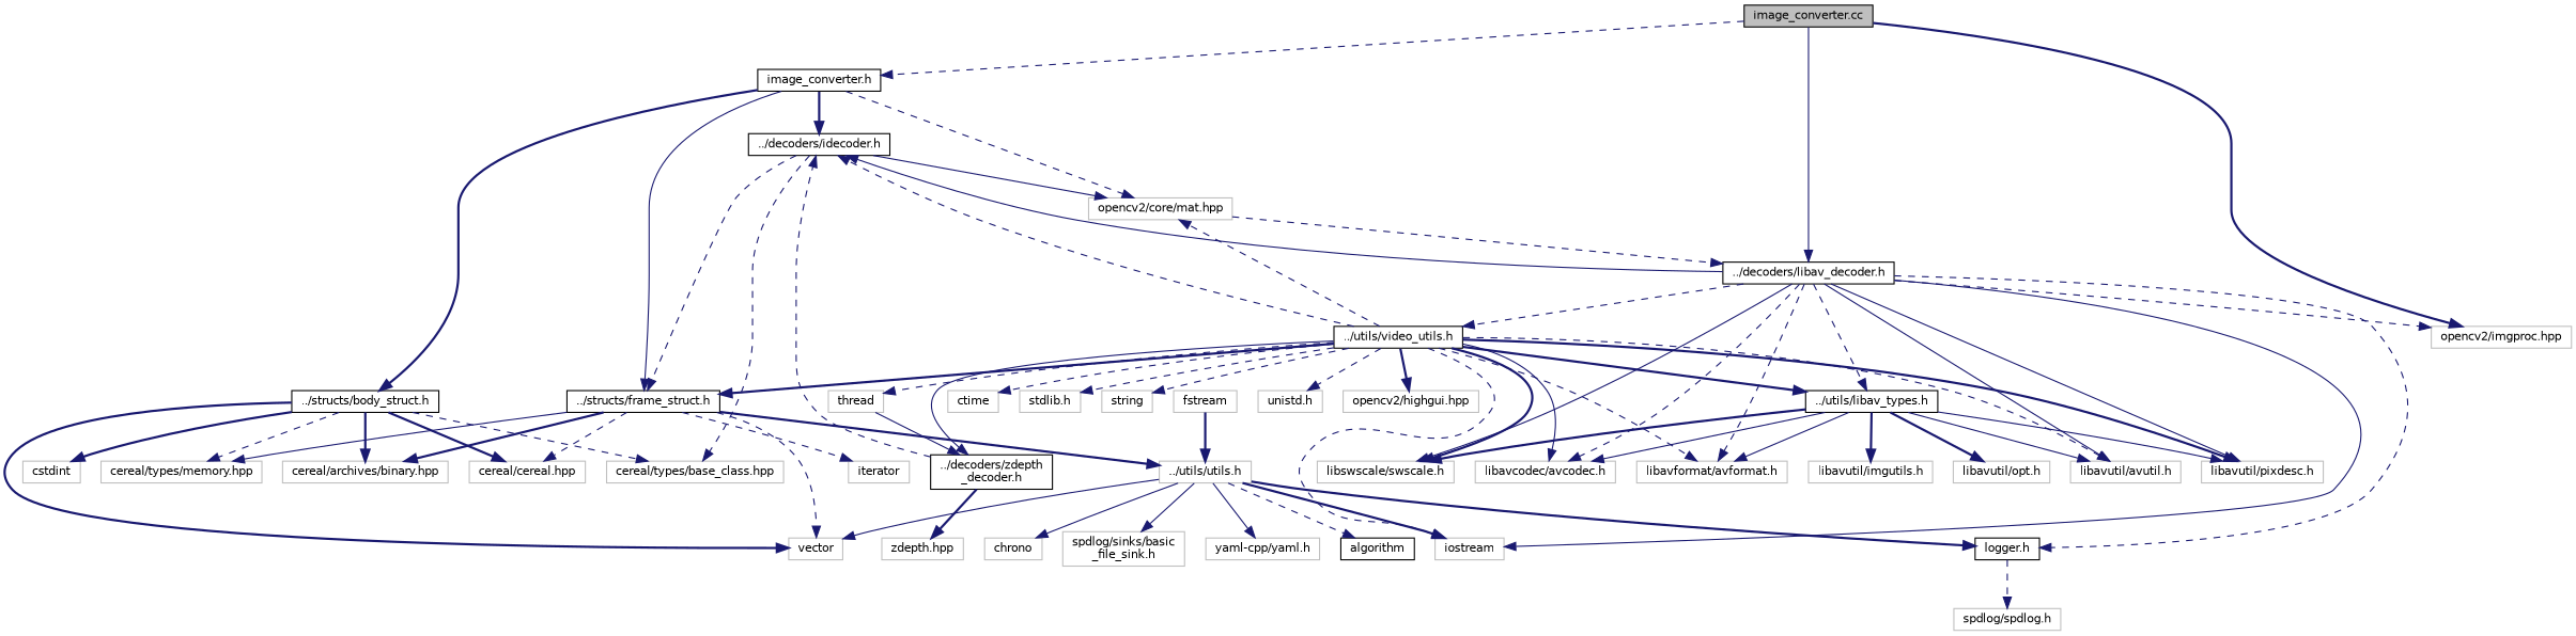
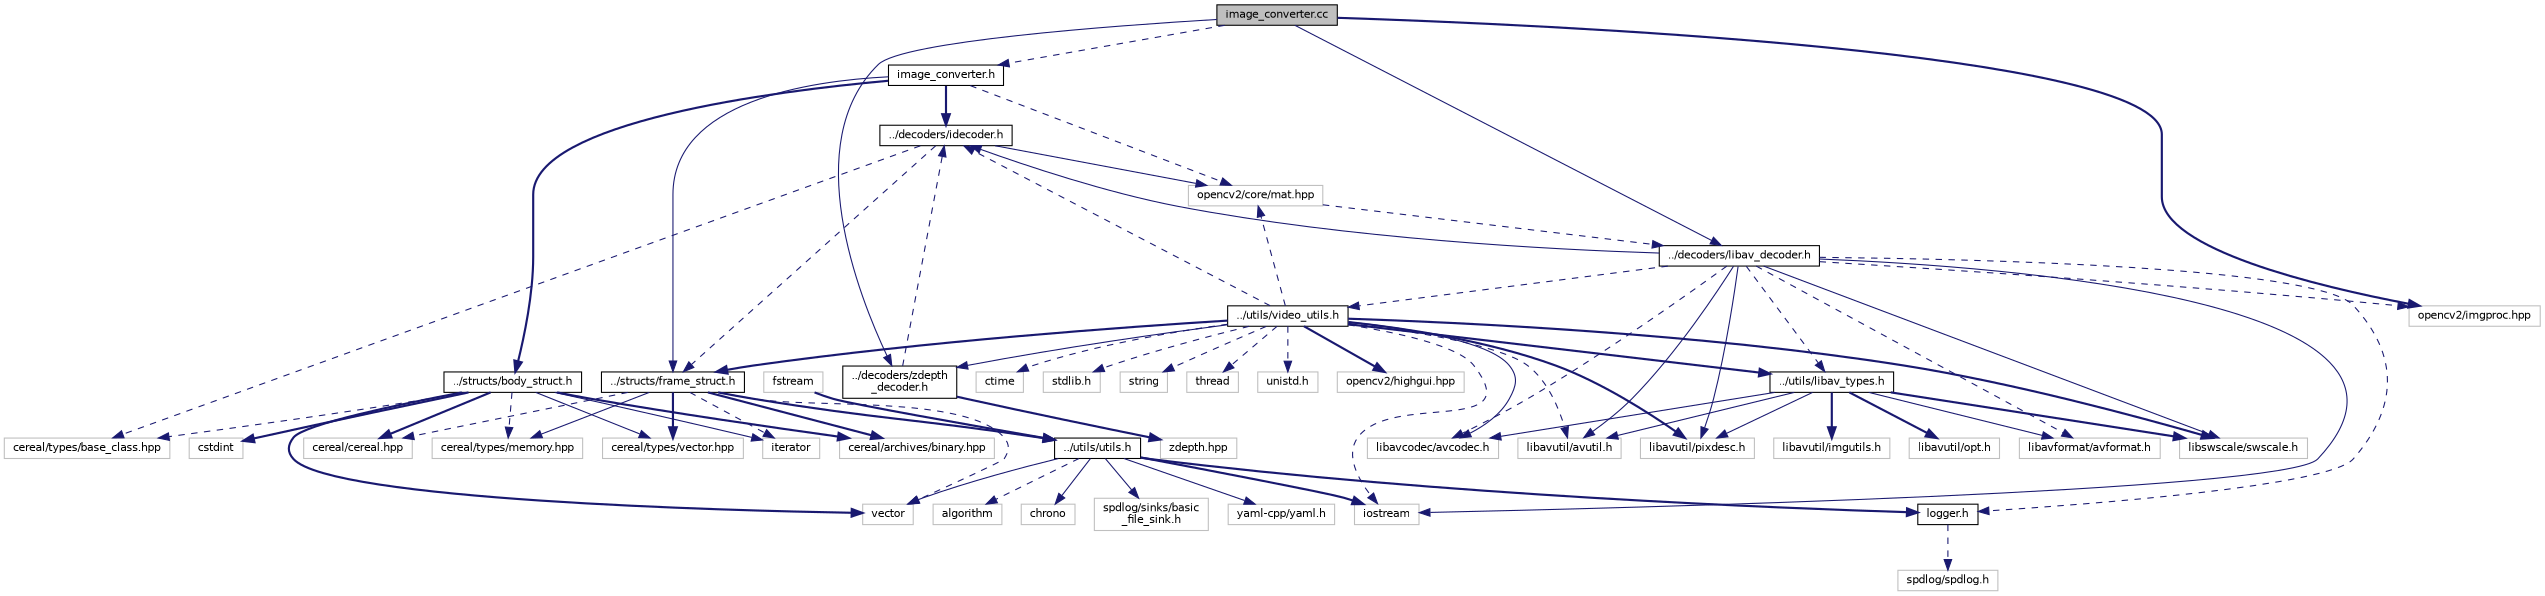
  digraph {
    node [color=grey75 fillcolor=white fontname=Helvetica fontsize=10 shape=record style=filled]
    edge [color=midnightblue fontname=Helvetica fontsize=10 labelfontname=Helvetica labelfontsize=10 style=dashed]
    n1 [color=black fillcolor=grey75 fontcolor=black height=0.2 label="image_converter.cc" width=0.4]
    n2 [color=black height=0.2 label="image_converter.h" width=0.4]
    n3 [color=black height=0.2 label="../decoders/libav_decoder.h" width=0.4]
    n4 [height=0.2 label="opencv2/imgproc.hpp" width=0.4]
    n5 [color=black height=0.2 label="../decoders/zdepth\l_decoder.h" width=0.4]
    n6 [color=black height=0.2 label="../decoders/idecoder.h" width=0.4]
    n7 [color=black height=0.2 label="../structs/frame_struct.h" width=0.4]
    n8 [height=0.2 label="opencv2/core/mat.hpp" width=0.4]
    n9 [color=black height=0.2 label="../structs/body_struct.h" width=0.4]
    n10 [height=0.2 label=iostream width=0.4]
    n11 [color=black height=0.2 label="logger.h" width=0.4]
    n12 [height=0.2 label="libavcodec/avcodec.h" width=0.4]
    n13 [height=0.2 label="libavformat/avformat.h" width=0.4]
    n14 [height=0.2 label="libavutil/avutil.h" width=0.4]
    n15 [height=0.2 label="libavutil/pixdesc.h" width=0.4]
    n16 [height=0.2 label="libswscale/swscale.h" width=0.4]
    n17 [color=black height=0.2 label="../utils/video_utils.h" width=0.4]
    n18 [color=black height=0.2 label="../utils/libav_types.h" width=0.4]
    n19 [height=0.2 label="zdepth.hpp" width=0.4]
    n20 [height=0.2 label="cereal/types/base_class.hpp" width=0.4]
    n21 [height=0.2 label=vector width=0.4]
    n22 [height=0.2 label=iterator width=0.4]
    n23 [height=0.2 label="cereal/archives/binary.hpp" width=0.4]
    n24 [height=0.2 label="cereal/cereal.hpp" width=0.4]
    n25 [height=0.2 label="cereal/types/memory.hpp" width=0.4]
-   n27 [height=0.2 label="../utils/utils.h" width=0.4]
+   n26 [height=0.2 label="cereal/types/vector.hpp" width=0.4]
+   n27 [color=black height=0.2 label="../utils/utils.h" width=0.4]
    n28 [height=0.2 label=cstdint width=0.4]
-   n29 [color=black height=0.2 label=algorithm width=0.4]
+   n29 [height=0.2 label=algorithm width=0.4]
    n30 [height=0.2 label=chrono width=0.4]
    n31 [height=0.2 label="spdlog/sinks/basic\l_file_sink.h" width=0.4]
    n32 [height=0.2 label="yaml-cpp/yaml.h" width=0.4]
    n33 [height=0.2 label=fstream width=0.4]
    n34 [height=0.2 label="spdlog/spdlog.h" width=0.4]
    n35 [height=0.2 label=ctime width=0.4]
    n36 [height=0.2 label="stdlib.h" width=0.4]
    n37 [height=0.2 label=string width=0.4]
    n38 [height=0.2 label=thread width=0.4]
    n39 [height=0.2 label="unistd.h" width=0.4]
    n40 [height=0.2 label="opencv2/highgui.hpp" width=0.4]
    n41 [height=0.2 label="libavutil/imgutils.h" width=0.4]
    n42 [height=0.2 label="libavutil/opt.h" width=0.4]
    n1 -> n2
    n1 -> n3 [style=solid]
    n1 -> n4 [style=bold]
-   n38 -> n5 [style=solid]
+   n1 -> n5 [style=solid]
    n2 -> n6 [style=bold]
    n2 -> n7 [style=solid]
    n2 -> n8
    n2 -> n9 [style=bold]
    n3 -> n4
    n3 -> n6 [style=solid]
    n3 -> n10 [style=solid]
    n3 -> n11
    n3 -> n12
    n3 -> n13
    n3 -> n14 [style=solid]
    n3 -> n15 [style=solid]
    n3 -> n16 [style=solid]
    n3 -> n17
    n3 -> n18
    n5 -> n6
    n5 -> n19 [style=bold]
    n6 -> n7
    n6 -> n8 [style=solid]
    n6 -> n20
    n7 -> n21
    n7 -> n22
    n7 -> n23 [style=bold]
    n7 -> n24
    n7 -> n25 [style=solid]
+   n7 -> n26 [style=bold]
    n7 -> n27 [style=bold]
    n8 -> n3
    n9 -> n20
    n9 -> n21 [style=bold]
+   n9 -> n22 [style=solid]
    n9 -> n23 [style=bold]
    n9 -> n24 [style=bold]
    n9 -> n25
+   n9 -> n26 [style=solid]
    n9 -> n28 [style=bold]
    n11 -> n34
    n17 -> n5 [style=solid]
    n17 -> n6
    n17 -> n7 [style=bold]
    n17 -> n8
    n17 -> n10
    n17 -> n12 [style=solid]
-   n17 -> n13
    n17 -> n14
    n17 -> n15 [style=bold]
    n17 -> n16 [style=bold]
    n17 -> n18 [style=bold]
    n17 -> n35
    n17 -> n36
    n17 -> n37
    n17 -> n38
    n17 -> n39
    n17 -> n40 [style=bold]
    n18 -> n12 [style=solid]
    n18 -> n13 [style=solid]
    n18 -> n14 [style=solid]
    n18 -> n15 [style=solid]
    n18 -> n16 [style=bold]
    n18 -> n41 [style=bold]
    n18 -> n42 [style=bold]
    n27 -> n10 [style=bold]
    n27 -> n11 [style=bold]
    n27 -> n21 [style=solid]
    n27 -> n29
    n27 -> n30 [style=solid]
    n27 -> n31 [style=solid]
    n27 -> n32 [style=solid]
    n33 -> n27 [style=bold]
  }
